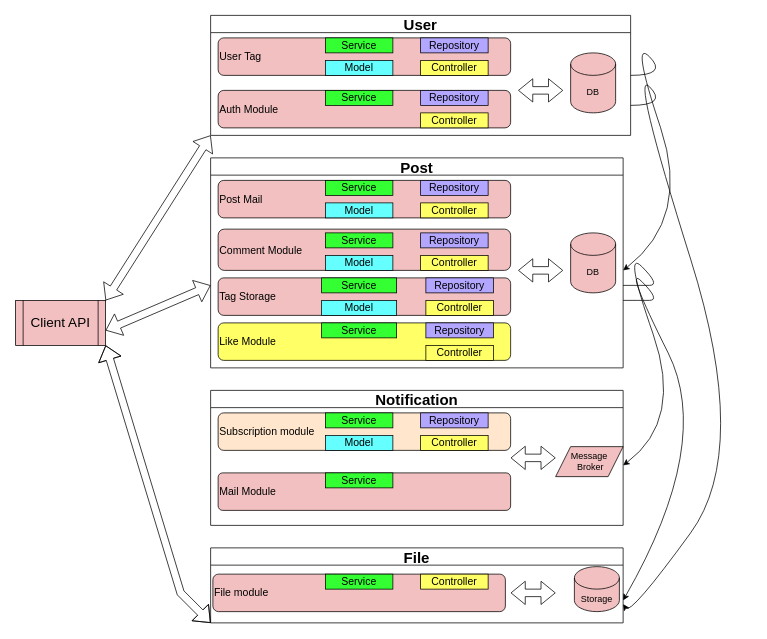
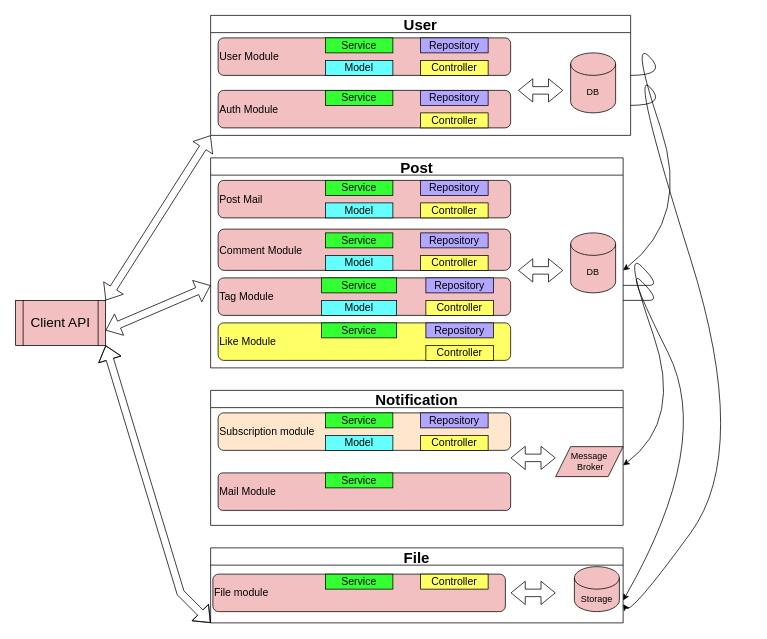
  <mxCell id="0" />
  <mxCell id="1" parent="0" />
  <mxCell id="2" value="User" style="swimlane;whiteSpace=wrap;html=1;fontSize=20;align=center;" vertex="1" parent="1"><mxGeometry x="280" y="20" width="560" height="160" as="geometry"><mxRectangle x="370" y="80" width="80" height="40" as="alternateBounds" /></mxGeometry></mxCell>
- <mxCell id="3" value="User Tag" style="rounded=1;whiteSpace=wrap;html=1;fontSize=14;align=left;fillColor=#f2c0c0;" vertex="1" parent="2"><mxGeometry x="10" y="30" width="390" height="50" as="geometry" /></mxCell>
+ <mxCell id="3" value="User Module" style="rounded=1;whiteSpace=wrap;html=1;fontSize=14;align=left;fillColor=#f2c0c0;" vertex="1" parent="2"><mxGeometry x="10" y="30" width="390" height="50" as="geometry" /></mxCell>
  <mxCell id="4" value="Repository" style="rounded=0;whiteSpace=wrap;html=1;fontSize=14;labelBackgroundColor=none;fillColor=#B2A6FF;" vertex="1" parent="2"><mxGeometry x="280" y="30" width="90" height="20" as="geometry" /></mxCell>
  <mxCell id="5" value="Service" style="rounded=0;whiteSpace=wrap;html=1;fontSize=14;labelBackgroundColor=none;fillColor=#33FF33;" vertex="1" parent="2"><mxGeometry x="153" y="30" width="90" height="20" as="geometry" /></mxCell>
  <mxCell id="6" value="Model" style="rounded=0;whiteSpace=wrap;html=1;fontSize=14;labelBackgroundColor=none;fillColor=#66FFFF;" vertex="1" parent="2"><mxGeometry x="153" y="60" width="90" height="20" as="geometry" /></mxCell>
  <mxCell id="7" value="Controller" style="rounded=0;whiteSpace=wrap;html=1;fontSize=14;labelBackgroundColor=none;fillColor=#FFFF66;" vertex="1" parent="2"><mxGeometry x="280" y="60" width="90" height="20" as="geometry" /></mxCell>
  <mxCell id="8" value="Auth Module" style="rounded=1;whiteSpace=wrap;html=1;fontSize=14;align=left;fillColor=#f2c0c0;" vertex="1" parent="2"><mxGeometry x="10" y="100" width="390" height="50" as="geometry" /></mxCell>
  <mxCell id="9" value="Service" style="rounded=0;whiteSpace=wrap;html=1;fontSize=14;labelBackgroundColor=none;fillColor=#33FF33;" vertex="1" parent="2"><mxGeometry x="153" y="100" width="90" height="20" as="geometry" /></mxCell>
  <mxCell id="10" value="Controller" style="rounded=0;whiteSpace=wrap;html=1;fontSize=14;labelBackgroundColor=none;fillColor=#FFFF66;" vertex="1" parent="2"><mxGeometry x="280" y="130" width="90" height="20" as="geometry" /></mxCell>
  <mxCell id="11" value="Repository" style="rounded=0;whiteSpace=wrap;html=1;fontSize=14;labelBackgroundColor=none;fillColor=#B2A6FF;" vertex="1" parent="2"><mxGeometry x="280" y="100" width="90" height="20" as="geometry" /></mxCell>
  <mxCell id="12" value="DB" style="shape=cylinder3;whiteSpace=wrap;html=1;boundedLbl=1;backgroundOutline=1;size=15;fillColor=#f2c0c0;" vertex="1" parent="2"><mxGeometry x="480" y="50" width="60" height="80" as="geometry" /></mxCell>
  <mxCell id="13" value="Post" style="swimlane;whiteSpace=wrap;html=1;fontSize=20;align=center;" vertex="1" parent="1"><mxGeometry x="280" y="210" width="550" height="280" as="geometry"><mxRectangle x="370" y="80" width="80" height="40" as="alternateBounds" /></mxGeometry></mxCell>
  <mxCell id="14" value="Post Mail" style="rounded=1;whiteSpace=wrap;html=1;fontSize=14;align=left;fillColor=#f2c0c0;" vertex="1" parent="13"><mxGeometry x="10" y="30" width="390" height="50" as="geometry" /></mxCell>
  <mxCell id="15" value="Repository" style="rounded=0;whiteSpace=wrap;html=1;fontSize=14;labelBackgroundColor=none;fillColor=#B2A6FF;" vertex="1" parent="13"><mxGeometry x="280" y="30" width="90" height="20" as="geometry" /></mxCell>
  <mxCell id="16" value="Service" style="rounded=0;whiteSpace=wrap;html=1;fontSize=14;labelBackgroundColor=none;fillColor=#33FF33;" vertex="1" parent="13"><mxGeometry x="153" y="30" width="90" height="20" as="geometry" /></mxCell>
  <mxCell id="17" value="Model" style="rounded=0;whiteSpace=wrap;html=1;fontSize=14;labelBackgroundColor=none;fillColor=#66FFFF;" vertex="1" parent="13"><mxGeometry x="153" y="60" width="90" height="20" as="geometry" /></mxCell>
  <mxCell id="18" value="Controller" style="rounded=0;whiteSpace=wrap;html=1;fontSize=14;labelBackgroundColor=none;fillColor=#FFFF66;" vertex="1" parent="13"><mxGeometry x="280" y="60" width="90" height="20" as="geometry" /></mxCell>
  <mxCell id="19" value="Comment Module" style="rounded=1;whiteSpace=wrap;html=1;fontSize=14;align=left;fillColor=#f2c0c0;" vertex="1" parent="13"><mxGeometry x="10" y="95" width="390" height="55" as="geometry" /></mxCell>
  <mxCell id="20" value="Service" style="rounded=0;whiteSpace=wrap;html=1;fontSize=14;labelBackgroundColor=none;fillColor=#33FF33;" vertex="1" parent="13"><mxGeometry x="153" y="100" width="90" height="20" as="geometry" /></mxCell>
  <mxCell id="21" value="Controller" style="rounded=0;whiteSpace=wrap;html=1;fontSize=14;labelBackgroundColor=none;fillColor=#FFFF66;" vertex="1" parent="13"><mxGeometry x="280" y="130" width="90" height="20" as="geometry" /></mxCell>
  <mxCell id="22" value="Repository" style="rounded=0;whiteSpace=wrap;html=1;fontSize=14;labelBackgroundColor=none;fillColor=#B2A6FF;" vertex="1" parent="13"><mxGeometry x="280" y="100" width="90" height="20" as="geometry" /></mxCell>
  <mxCell id="23" value="DB" style="shape=cylinder3;whiteSpace=wrap;html=1;boundedLbl=1;backgroundOutline=1;size=15;fillColor=#f2c0c0;" vertex="1" parent="13"><mxGeometry x="480" y="100" width="60" height="80" as="geometry" /></mxCell>
  <mxCell id="24" value="Model" style="rounded=0;whiteSpace=wrap;html=1;fontSize=14;labelBackgroundColor=none;fillColor=#66FFFF;" vertex="1" parent="13"><mxGeometry x="153" y="130" width="90" height="20" as="geometry" /></mxCell>
- <mxCell id="25" value="Tag Storage" style="rounded=1;whiteSpace=wrap;html=1;fontSize=14;align=left;fillColor=#f2c0c0;" vertex="1" parent="13"><mxGeometry x="10" y="160" width="390" height="50" as="geometry" /></mxCell>
+ <mxCell id="25" value="Tag Module" style="rounded=1;whiteSpace=wrap;html=1;fontSize=14;align=left;fillColor=#f2c0c0;" vertex="1" parent="13"><mxGeometry x="10" y="160" width="390" height="50" as="geometry" /></mxCell>
  <mxCell id="26" value="Service" style="rounded=0;whiteSpace=wrap;html=1;fontSize=14;labelBackgroundColor=none;fillColor=#33FF33;" vertex="1" parent="13"><mxGeometry x="148" y="160" width="100" height="20" as="geometry" /></mxCell>
  <mxCell id="27" value="Model" style="rounded=0;whiteSpace=wrap;html=1;fontSize=14;labelBackgroundColor=none;fillColor=#66FFFF;" vertex="1" parent="13"><mxGeometry x="148" y="190" width="100" height="20" as="geometry" /></mxCell>
  <mxCell id="28" value="Controller" style="rounded=0;whiteSpace=wrap;html=1;fontSize=14;labelBackgroundColor=none;fillColor=#FFFF66;" vertex="1" parent="13"><mxGeometry x="287" y="190" width="90" height="20" as="geometry" /></mxCell>
  <mxCell id="29" value="Repository" style="rounded=0;whiteSpace=wrap;html=1;fontSize=14;labelBackgroundColor=none;fillColor=#B2A6FF;" vertex="1" parent="13"><mxGeometry x="287" y="160" width="90" height="20" as="geometry" /></mxCell>
  <mxCell id="30" value="Like Module" style="rounded=1;whiteSpace=wrap;html=1;fontSize=14;align=left;fillColor=#ffff66;" vertex="1" parent="13"><mxGeometry x="10" y="220" width="390" height="50" as="geometry" /></mxCell>
  <mxCell id="31" value="Service" style="rounded=0;whiteSpace=wrap;html=1;fontSize=14;labelBackgroundColor=none;fillColor=#33FF33;" vertex="1" parent="13"><mxGeometry x="148" y="220" width="100" height="20" as="geometry" /></mxCell>
  <mxCell id="32" value="Controller" style="rounded=0;whiteSpace=wrap;html=1;fontSize=14;labelBackgroundColor=none;fillColor=#FFFF66;" vertex="1" parent="13"><mxGeometry x="287" y="250" width="90" height="20" as="geometry" /></mxCell>
  <mxCell id="33" value="Repository" style="rounded=0;whiteSpace=wrap;html=1;fontSize=14;labelBackgroundColor=none;fillColor=#B2A6FF;" vertex="1" parent="13"><mxGeometry x="287" y="220" width="90" height="20" as="geometry" /></mxCell>
  <mxCell id="34" value="Notification" style="swimlane;whiteSpace=wrap;html=1;fontSize=20;align=center;" vertex="1" parent="1"><mxGeometry x="280" y="520" width="550" height="180" as="geometry"><mxRectangle x="370" y="80" width="80" height="40" as="alternateBounds" /></mxGeometry></mxCell>
  <mxCell id="35" value="Subscription module" style="rounded=1;whiteSpace=wrap;html=1;fontSize=14;align=left;fillColor=#ffe6cc;" vertex="1" parent="34"><mxGeometry x="10" y="30" width="390" height="50" as="geometry" /></mxCell>
  <mxCell id="36" value="Repository" style="rounded=0;whiteSpace=wrap;html=1;fontSize=14;labelBackgroundColor=none;fillColor=#B2A6FF;" vertex="1" parent="34"><mxGeometry x="280" y="30" width="90" height="20" as="geometry" /></mxCell>
  <mxCell id="37" value="Service" style="rounded=0;whiteSpace=wrap;html=1;fontSize=14;labelBackgroundColor=none;fillColor=#33FF33;" vertex="1" parent="34"><mxGeometry x="153" y="30" width="90" height="20" as="geometry" /></mxCell>
  <mxCell id="38" value="Model" style="rounded=0;whiteSpace=wrap;html=1;fontSize=14;labelBackgroundColor=none;fillColor=#66FFFF;" vertex="1" parent="34"><mxGeometry x="153" y="60" width="90" height="20" as="geometry" /></mxCell>
  <mxCell id="39" value="Controller" style="rounded=0;whiteSpace=wrap;html=1;fontSize=14;labelBackgroundColor=none;fillColor=#FFFF66;" vertex="1" parent="34"><mxGeometry x="280" y="60" width="90" height="20" as="geometry" /></mxCell>
  <mxCell id="40" value="Mail Module" style="rounded=1;whiteSpace=wrap;html=1;fontSize=14;align=left;fillColor=#f2c0c0;arcSize=12;" vertex="1" parent="34"><mxGeometry x="10" y="110" width="390" height="50" as="geometry" /></mxCell>
  <mxCell id="41" value="Service" style="rounded=0;whiteSpace=wrap;html=1;fontSize=14;labelBackgroundColor=none;fillColor=#33FF33;" vertex="1" parent="34"><mxGeometry x="153" y="110" width="90" height="20" as="geometry" /></mxCell>
  <mxCell id="42" value="Message&lt;br&gt;&amp;nbsp;Broker" style="shape=parallelogram;perimeter=parallelogramPerimeter;whiteSpace=wrap;html=1;fixedSize=1;fillColor=#f2c0c0;" vertex="1" parent="34"><mxGeometry x="460" y="75" width="90" height="40" as="geometry" /></mxCell>
  <mxCell id="43" value="" style="shape=flexArrow;endArrow=classic;startArrow=classic;html=1;rounded=0;" edge="1" parent="34"><mxGeometry width="100" height="100" relative="1" as="geometry"><mxPoint x="400" y="90" as="sourcePoint" /><mxPoint x="460" y="90" as="targetPoint" /></mxGeometry></mxCell>
  <mxCell id="44" value="" style="shape=flexArrow;endArrow=classic;startArrow=classic;html=1;rounded=0;" edge="1" parent="1"><mxGeometry width="100" height="100" relative="1" as="geometry"><mxPoint x="690" y="360" as="sourcePoint" /><mxPoint x="750" y="360" as="targetPoint" /></mxGeometry></mxCell>
  <mxCell id="45" value="" style="shape=flexArrow;endArrow=classic;startArrow=classic;html=1;rounded=0;" edge="1" parent="1"><mxGeometry width="100" height="100" relative="1" as="geometry"><mxPoint x="690" y="120" as="sourcePoint" /><mxPoint x="750" y="120" as="targetPoint" /></mxGeometry></mxCell>
  <mxCell id="46" value="File" style="swimlane;whiteSpace=wrap;html=1;fontSize=20;align=center;" vertex="1" parent="1"><mxGeometry x="280" y="730" width="550" height="100" as="geometry"><mxRectangle x="370" y="80" width="80" height="40" as="alternateBounds" /></mxGeometry></mxCell>
  <mxCell id="47" value="File module" style="rounded=1;whiteSpace=wrap;html=1;fontSize=14;align=left;fillColor=#f2c0c0;" vertex="1" parent="46"><mxGeometry x="3" y="35" width="390" height="50" as="geometry" /></mxCell>
  <mxCell id="48" value="Service" style="rounded=0;whiteSpace=wrap;html=1;fontSize=14;labelBackgroundColor=none;fillColor=#33FF33;" vertex="1" parent="46"><mxGeometry x="153" y="35" width="90" height="20" as="geometry" /></mxCell>
  <mxCell id="49" value="Controller" style="rounded=0;whiteSpace=wrap;html=1;fontSize=14;labelBackgroundColor=none;fillColor=#FFFF66;" vertex="1" parent="46"><mxGeometry x="280" y="35" width="90" height="20" as="geometry" /></mxCell>
  <mxCell id="50" value="Storage" style="shape=cylinder3;whiteSpace=wrap;html=1;boundedLbl=1;backgroundOutline=1;size=15;fillColor=#f2c0c0;" vertex="1" parent="46"><mxGeometry x="485" y="25" width="60" height="60" as="geometry" /></mxCell>
  <mxCell id="51" value="" style="shape=flexArrow;endArrow=classic;startArrow=classic;html=1;rounded=0;" edge="1" parent="46"><mxGeometry width="100" height="100" relative="1" as="geometry"><mxPoint x="400" y="60" as="sourcePoint" /><mxPoint x="460" y="60" as="targetPoint" /></mxGeometry></mxCell>
  <mxCell id="52" value="" style="shape=flexArrow;endArrow=classic;startArrow=classic;html=1;rounded=0;entryX=0;entryY=1;entryDx=0;entryDy=0;" edge="1" parent="1" target="2"><mxGeometry width="100" height="100" relative="1" as="geometry"><mxPoint x="140" y="400" as="sourcePoint" /><mxPoint x="270" y="120" as="targetPoint" /></mxGeometry></mxCell>
  <mxCell id="53" value="" style="shape=flexArrow;endArrow=classic;startArrow=classic;html=1;rounded=0;" edge="1" parent="1"><mxGeometry width="100" height="100" relative="1" as="geometry"><mxPoint x="140" y="440" as="sourcePoint" /><mxPoint x="280" y="380" as="targetPoint" /></mxGeometry></mxCell>
  <mxCell id="54" value="" style="shape=flexArrow;endArrow=classic;startArrow=classic;html=1;rounded=0;exitX=1;exitY=1;exitDx=0;exitDy=0;entryX=0;entryY=1;entryDx=0;entryDy=0;" edge="1" parent="1" source="59" target="46"><mxGeometry width="100" height="100" relative="1" as="geometry"><mxPoint x="150" y="470" as="sourcePoint" /><mxPoint x="260" y="790" as="targetPoint" /><Array as="points"><mxPoint x="240" y="790" /></Array></mxGeometry></mxCell>
  <mxCell id="55" value="" style="curved=1;endArrow=classic;html=1;rounded=0;shadow=0;elbow=vertical;" edge="1" parent="1"><mxGeometry width="50" height="50" relative="1" as="geometry"><mxPoint x="840" y="100" as="sourcePoint" /><mxPoint x="830" y="360" as="targetPoint" /><Array as="points"><mxPoint x="890" y="100" /><mxPoint x="840" y="50" /><mxPoint x="920" y="290" /></Array></mxGeometry></mxCell>
  <mxCell id="56" value="" style="curved=1;endArrow=classic;html=1;rounded=0;shadow=0;elbow=vertical;" edge="1" parent="1"><mxGeometry width="50" height="50" relative="1" as="geometry"><mxPoint x="830" y="400" as="sourcePoint" /><mxPoint x="830" y="800" as="targetPoint" /><Array as="points"><mxPoint x="850" y="400" /><mxPoint x="880" y="400" /><mxPoint x="830" y="350" /><mxPoint x="950" y="590" /></Array></mxGeometry></mxCell>
  <mxCell id="57" value="" style="curved=1;endArrow=classic;html=1;rounded=0;shadow=0;elbow=vertical;" edge="1" parent="1"><mxGeometry width="50" height="50" relative="1" as="geometry"><mxPoint x="830" y="380" as="sourcePoint" /><mxPoint x="830" y="620" as="targetPoint" /><Array as="points"><mxPoint x="850" y="380" /><mxPoint x="880" y="380" /><mxPoint x="830" y="330" /><mxPoint x="910" y="560" /></Array></mxGeometry></mxCell>
  <mxCell id="58" value="" style="curved=1;endArrow=classic;html=1;rounded=0;shadow=0;elbow=vertical;entryX=1;entryY=0.75;entryDx=0;entryDy=0;" edge="1" parent="1" target="46"><mxGeometry width="50" height="50" relative="1" as="geometry"><mxPoint x="840" y="140" as="sourcePoint" /><mxPoint x="880" y="790" as="targetPoint" /><Array as="points"><mxPoint x="890" y="140" /><mxPoint x="840" y="90" /><mxPoint x="1000" y="600" /><mxPoint x="840" y="820" /></Array></mxGeometry></mxCell>
  <mxCell id="59" value="&lt;font style=&quot;font-size: 18px;&quot;&gt;Client API&lt;/font&gt;" style="shape=process;whiteSpace=wrap;html=1;backgroundOutline=1;sketch=0;strokeColor=default;fillColor=#f2c0c0;gradientColor=none;size=0.083;" vertex="1" parent="1"><mxGeometry y="400" width="120" height="60" as="geometry" x="20" /></mxCell>
